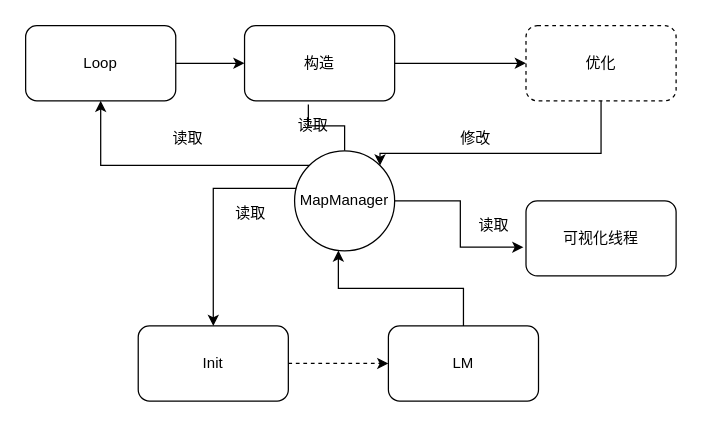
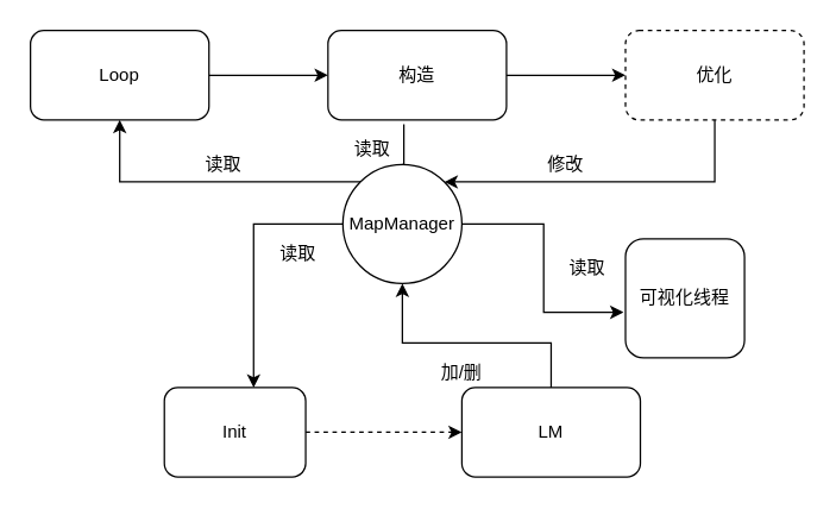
  <mxCell id="0" />
  <mxCell id="1" parent="0" />
  <mxCell id="2" value="" style="edgeStyle=orthogonalEdgeStyle;rounded=0;orthogonalLoop=1;jettySize=auto;html=1;dashed=1;" edge="1" parent="1" source="3" target="5"><mxGeometry relative="1" as="geometry" /></mxCell>
- <mxCell id="3" value="Init" style="rounded=1;whiteSpace=wrap;html=1;" vertex="1" parent="1"><mxGeometry x="110" y="260" width="120" height="60" as="geometry" /></mxCell>
+ <mxCell id="3" value="Init" style="rounded=1;whiteSpace=wrap;html=1;" vertex="1" parent="1"><mxGeometry x="110" y="260" width="95" height="60" as="geometry" /></mxCell>
  <mxCell id="4" style="edgeStyle=orthogonalEdgeStyle;rounded=0;orthogonalLoop=1;jettySize=auto;html=1;" edge="1" parent="1" source="5" target="10"><mxGeometry relative="1" as="geometry"><Array as="points"><mxPoint x="370" y="230" /><mxPoint x="270" y="230" /></Array></mxGeometry></mxCell>
  <mxCell id="5" value="LM" style="rounded=1;whiteSpace=wrap;html=1;" vertex="1" parent="1"><mxGeometry x="310" y="260" width="120" height="60" as="geometry" /></mxCell>
  <mxCell id="6" style="edgeStyle=orthogonalEdgeStyle;rounded=0;orthogonalLoop=1;jettySize=auto;html=1;" edge="1" parent="1" source="10" target="3"><mxGeometry relative="1" as="geometry"><Array as="points"><mxPoint x="170" y="150" /></Array></mxGeometry></mxCell>
  <mxCell id="7" style="edgeStyle=orthogonalEdgeStyle;rounded=0;orthogonalLoop=1;jettySize=auto;html=1;exitX=0;exitY=0;exitDx=0;exitDy=0;entryX=0.5;entryY=1;entryDx=0;entryDy=0;" edge="1" parent="1" source="10" target="12"><mxGeometry relative="1" as="geometry" /></mxCell>
  <mxCell id="8" style="edgeStyle=orthogonalEdgeStyle;rounded=0;orthogonalLoop=1;jettySize=auto;html=1;exitX=0.5;exitY=0;exitDx=0;exitDy=0;entryX=0.425;entryY=1.05;entryDx=0;entryDy=0;entryPerimeter=0;endArrow=none;" edge="1" parent="1" source="10" target="14"><mxGeometry relative="1" as="geometry" /></mxCell>
  <mxCell id="9" style="edgeStyle=orthogonalEdgeStyle;rounded=0;orthogonalLoop=1;jettySize=auto;html=1;entryX=-0.017;entryY=0.617;entryDx=0;entryDy=0;entryPerimeter=0;" edge="1" parent="1" source="10" target="22"><mxGeometry relative="1" as="geometry" /></mxCell>
- <mxCell id="10" value="MapManager" style="ellipse;whiteSpace=wrap;html=1;aspect=fixed;" vertex="1" parent="1"><mxGeometry x="235" y="120" width="80" height="80" as="geometry" /></mxCell>
+ <mxCell id="10" value="MapManager" style="ellipse;whiteSpace=wrap;html=1;aspect=fixed;" vertex="1" parent="1"><mxGeometry x="230" y="110" width="80" height="80" as="geometry" /></mxCell>
  <mxCell id="11" value="" style="edgeStyle=orthogonalEdgeStyle;rounded=0;orthogonalLoop=1;jettySize=auto;html=1;" edge="1" parent="1" source="12" target="14"><mxGeometry relative="1" as="geometry" /></mxCell>
  <mxCell id="12" value="Loop" style="rounded=1;whiteSpace=wrap;html=1;" vertex="1" parent="1"><mxGeometry x="20" y="20" width="120" height="60" as="geometry" /></mxCell>
  <mxCell id="13" value="" style="edgeStyle=orthogonalEdgeStyle;rounded=0;orthogonalLoop=1;jettySize=auto;html=1;" edge="1" parent="1" source="14" target="16"><mxGeometry relative="1" as="geometry" /></mxCell>
- <mxCell id="14" value="构造" style="rounded=1;whiteSpace=wrap;html=1;" vertex="1" parent="1"><mxGeometry x="195" y="20" width="120" height="60" as="geometry" /></mxCell>
+ <mxCell id="14" value="构造" style="rounded=1;whiteSpace=wrap;html=1;" vertex="1" parent="1"><mxGeometry x="220" y="20" width="120" height="60" as="geometry" /></mxCell>
  <mxCell id="15" style="edgeStyle=orthogonalEdgeStyle;rounded=0;orthogonalLoop=1;jettySize=auto;html=1;entryX=1;entryY=0;entryDx=0;entryDy=0;" edge="1" parent="1" source="16" target="10"><mxGeometry relative="1" as="geometry"><Array as="points"><mxPoint x="480" y="122" /></Array></mxGeometry></mxCell>
  <mxCell id="16" value="优化" style="rounded=1;whiteSpace=wrap;html=1;dashed=1;" vertex="1" parent="1"><mxGeometry x="420" y="20" width="120" height="60" as="geometry" /></mxCell>
  <mxCell id="17" value="修改" style="text;html=1;strokeColor=none;fillColor=none;align=center;verticalAlign=middle;whiteSpace=wrap;rounded=0;" vertex="1" parent="1"><mxGeometry x="360" y="100" width="40" height="20" as="geometry" /></mxCell>
+ <mxCell id="18" value="加/删" style="text;html=1;strokeColor=none;fillColor=none;align=center;verticalAlign=middle;whiteSpace=wrap;rounded=0;" vertex="1" parent="1"><mxGeometry x="290" y="240" width="40" height="20" as="geometry" /></mxCell>
  <mxCell id="19" value="读取" style="text;html=1;strokeColor=none;fillColor=none;align=center;verticalAlign=middle;whiteSpace=wrap;rounded=0;" vertex="1" parent="1"><mxGeometry x="180" y="160" width="40" height="20" as="geometry" /></mxCell>
  <mxCell id="20" value="读取" style="text;html=1;strokeColor=none;fillColor=none;align=center;verticalAlign=middle;whiteSpace=wrap;rounded=0;" vertex="1" parent="1"><mxGeometry x="130" y="100" width="40" height="20" as="geometry" /></mxCell>
  <mxCell id="21" value="读取" style="text;html=1;strokeColor=none;fillColor=none;align=center;verticalAlign=middle;whiteSpace=wrap;rounded=0;" vertex="1" parent="1"><mxGeometry x="230" y="90" width="40" height="20" as="geometry" /></mxCell>
- <mxCell id="22" value="可视化线程" style="rounded=1;whiteSpace=wrap;html=1;" vertex="1" parent="1"><mxGeometry x="420" y="160" width="120" height="60" as="geometry" /></mxCell>
+ <mxCell id="22" value="可视化线程" style="rounded=1;whiteSpace=wrap;html=1;" vertex="1" parent="1"><mxGeometry x="420" y="160" width="80" height="80" as="geometry" /></mxCell>
  <mxCell id="23" value="读取" style="text;html=1;align=center;verticalAlign=middle;resizable=0;points=[];autosize=1;" vertex="1" parent="1"><mxGeometry x="374" y="170" width="40" height="20" as="geometry" /></mxCell>
